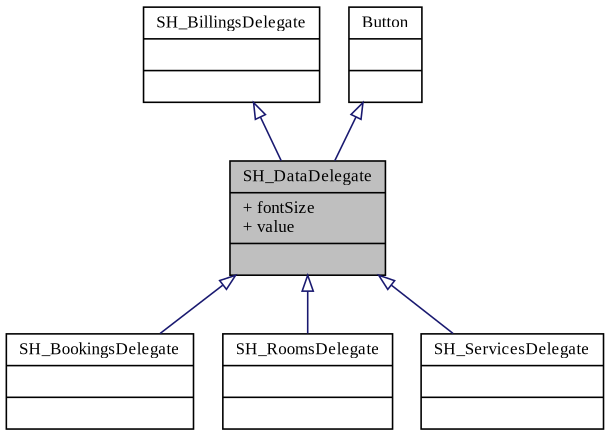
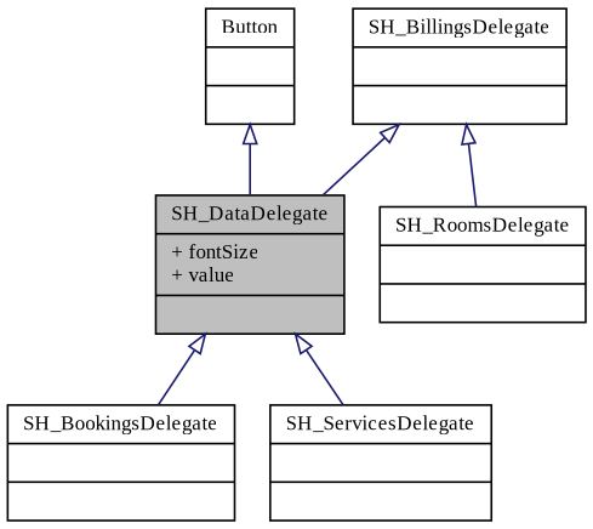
  digraph {
    fontname="Liberation Serif"
    node [color=black fontname="Liberation Serif" fontsize=11 shape=record]
    edge [arrowtail=onormal color=midnightblue dir=back fontname="Liberation Serif" fontsize=11 labelfontname=Verdana labelfontsize=11 style=solid]
    n1 [fillcolor=grey75 fontcolor=black height=0.2 label="{SH_DataDelegate\n|+ fontSize\l+ value\l|}" style=filled width=0.4]
    n2 [height=0.2 label="{SH_BookingsDelegate\n||}" width=0.4]
    n3 [height=0.2 label="{SH_RoomsDelegate\n||}" width=0.4]
    n4 [height=0.2 label="{SH_ServicesDelegate\n||}" width=0.4]
    n5 [height=0.2 label="{SH_BillingsDelegate\n||}" width=0.4]
    n6 [height=0.2 label="{Button\n||}" width=0.4]
    n1 -> n2
-   n1 -> n3
+   n5 -> n3
    n1 -> n4
    n5 -> n1
    n6 -> n1
  }
